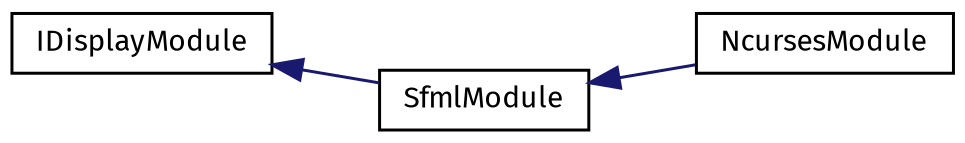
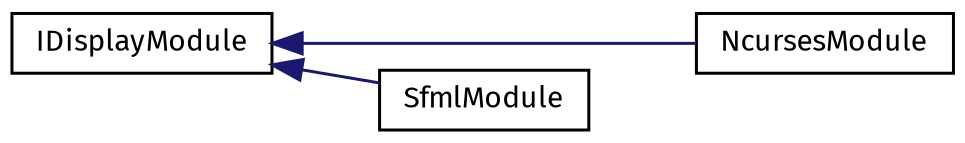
  digraph {
    fontname="Fira Sans"
    rankdir=LR
    node [color=black fillcolor=white fontname="Fira Sans" fontsize=10 shape=record style=filled]
    edge [color=midnightblue dir=back fontname="Fira Sans" fontsize=10 labelfontname=Helvetica labelfontsize=10 style=solid]
    n1 [height=0.2 label=IDisplayModule width=0.4]
    n2 [height=0.2 label=NcursesModule width=0.4]
    n3 [height=0.2 label=SfmlModule width=0.4]
-   n3 -> n2
+   n1 -> n2
    n1 -> n3
  }
